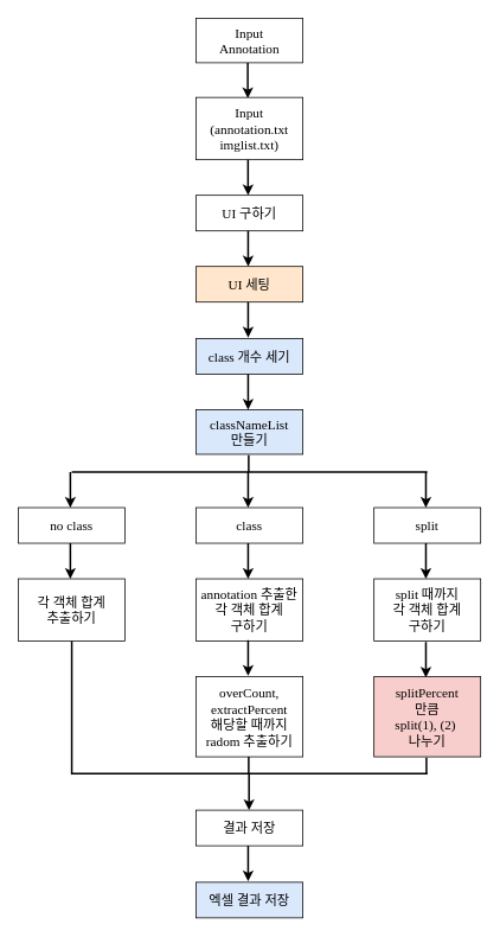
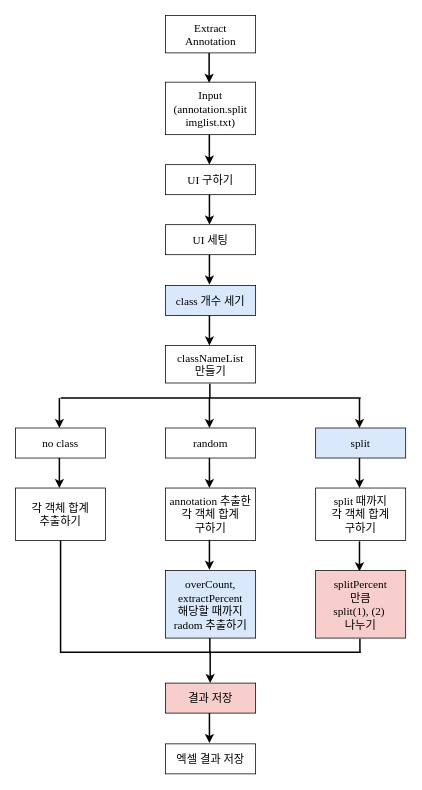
  <mxCell id="0" />
  <mxCell id="1" parent="0" />
- <mxCell id="2" value="&lt;font face=&quot;맑은 고딕&quot;&gt;&lt;span style=&quot;font-size: 15px&quot;&gt;Input &lt;br&gt;Annotation&lt;/span&gt;&lt;/font&gt;" style="rounded=0;whiteSpace=wrap;html=1;" parent="1" vertex="1"><mxGeometry x="220" y="20" width="120" height="50" as="geometry" /></mxCell>
+ <mxCell id="2" value="&lt;font face=&quot;맑은 고딕&quot;&gt;&lt;span style=&quot;font-size: 15px&quot;&gt;Extract &lt;br&gt;Annotation&lt;/span&gt;&lt;/font&gt;" style="rounded=0;whiteSpace=wrap;html=1;" parent="1" vertex="1"><mxGeometry x="220" y="20" width="120" height="50" as="geometry" /></mxCell>
  <mxCell id="3" value="" style="endArrow=classic;html=1;rounded=0;fontSize=15;strokeWidth=2;" parent="1" edge="1"><mxGeometry width="50" height="50" relative="1" as="geometry"><mxPoint x="278" y="70" as="sourcePoint" /><mxPoint x="278" y="110" as="targetPoint" /></mxGeometry></mxCell>
- <mxCell id="4" value="&lt;font face=&quot;맑은 고딕&quot;&gt;&lt;span style=&quot;font-size: 15px&quot;&gt;Input&lt;br&gt;(annotation.txt&lt;br&gt;imglist.txt)&lt;br&gt;&lt;/span&gt;&lt;/font&gt;" style="rounded=0;whiteSpace=wrap;html=1;" parent="1" vertex="1"><mxGeometry x="220" y="109" width="120" height="70" as="geometry" /></mxCell>
+ <mxCell id="4" value="&lt;font face=&quot;맑은 고딕&quot;&gt;&lt;span style=&quot;font-size: 15px&quot;&gt;Input&lt;br&gt;(annotation.split&lt;br&gt;imglist.txt)&lt;br&gt;&lt;/span&gt;&lt;/font&gt;" style="rounded=0;whiteSpace=wrap;html=1;" parent="1" vertex="1"><mxGeometry x="220" y="109" width="120" height="70" as="geometry" /></mxCell>
  <mxCell id="5" value="" style="endArrow=classic;html=1;rounded=0;fontSize=15;strokeWidth=2;" parent="1" edge="1"><mxGeometry width="50" height="50" relative="1" as="geometry"><mxPoint x="278.29" y="179" as="sourcePoint" /><mxPoint x="278.29" y="219" as="targetPoint" /></mxGeometry></mxCell>
  <mxCell id="6" value="&lt;font face=&quot;맑은 고딕&quot;&gt;&lt;span style=&quot;font-size: 15px&quot;&gt;&lt;font style=&quot;vertical-align: inherit&quot;&gt;&lt;font style=&quot;vertical-align: inherit&quot;&gt;UI 구하기&lt;/font&gt;&lt;/font&gt;&lt;/span&gt;&lt;/font&gt;" style="rounded=0;whiteSpace=wrap;html=1;" parent="1" vertex="1"><mxGeometry x="220" y="219" width="120" height="40" as="geometry" /></mxCell>
  <mxCell id="7" value="" style="endArrow=classic;html=1;rounded=0;fontSize=15;strokeWidth=2;" parent="1" edge="1"><mxGeometry width="50" height="50" relative="1" as="geometry"><mxPoint x="278.41" y="259" as="sourcePoint" /><mxPoint x="278.41" y="299" as="targetPoint" /></mxGeometry></mxCell>
- <mxCell id="8" value="&lt;font face=&quot;맑은 고딕&quot;&gt;&lt;span style=&quot;font-size: 15px&quot;&gt;&lt;font style=&quot;vertical-align: inherit&quot;&gt;&lt;font style=&quot;vertical-align: inherit&quot;&gt;UI 세팅&lt;/font&gt;&lt;/font&gt;&lt;/span&gt;&lt;/font&gt;" style="rounded=0;whiteSpace=wrap;html=1;fillColor=#ffe6cc;" parent="1" vertex="1"><mxGeometry x="220" y="299" width="120" height="40" as="geometry" /></mxCell>
+ <mxCell id="8" value="&lt;font face=&quot;맑은 고딕&quot;&gt;&lt;span style=&quot;font-size: 15px&quot;&gt;&lt;font style=&quot;vertical-align: inherit&quot;&gt;&lt;font style=&quot;vertical-align: inherit&quot;&gt;UI 세팅&lt;/font&gt;&lt;/font&gt;&lt;/span&gt;&lt;/font&gt;" style="rounded=0;whiteSpace=wrap;html=1;" parent="1" vertex="1"><mxGeometry x="220" y="299" width="120" height="40" as="geometry" /></mxCell>
  <mxCell id="9" value="" style="endArrow=classic;html=1;rounded=0;fontSize=15;strokeWidth=2;" parent="1" edge="1"><mxGeometry width="50" height="50" relative="1" as="geometry"><mxPoint x="278.41" y="339" as="sourcePoint" /><mxPoint x="278.41" y="379" as="targetPoint" /></mxGeometry></mxCell>
  <mxCell id="10" value="&lt;font face=&quot;맑은 고딕&quot;&gt;&lt;span style=&quot;font-size: 15px&quot;&gt;&lt;font style=&quot;vertical-align: inherit&quot;&gt;&lt;font style=&quot;vertical-align: inherit&quot;&gt;class 개수 세기&lt;/font&gt;&lt;/font&gt;&lt;/span&gt;&lt;/font&gt;" style="rounded=0;whiteSpace=wrap;html=1;fillColor=#dae8fc;" parent="1" vertex="1"><mxGeometry x="220" y="380" width="120" height="40" as="geometry" /></mxCell>
  <mxCell id="11" value="" style="endArrow=classic;html=1;rounded=0;fontSize=15;strokeWidth=2;" parent="1" edge="1"><mxGeometry width="50" height="50" relative="1" as="geometry"><mxPoint x="278.41" y="420" as="sourcePoint" /><mxPoint x="278.41" y="460" as="targetPoint" /></mxGeometry></mxCell>
- <mxCell id="12" value="&lt;font face=&quot;맑은 고딕&quot;&gt;&lt;span style=&quot;font-size: 15px&quot;&gt;classNameList &lt;br&gt;만들기&lt;/span&gt;&lt;/font&gt;" style="rounded=0;whiteSpace=wrap;html=1;fillColor=#dae8fc;" parent="1" vertex="1"><mxGeometry x="220" y="460" width="120" height="50" as="geometry" /></mxCell>
+ <mxCell id="12" value="&lt;font face=&quot;맑은 고딕&quot;&gt;&lt;span style=&quot;font-size: 15px&quot;&gt;classNameList &lt;br&gt;만들기&lt;/span&gt;&lt;/font&gt;" style="rounded=0;whiteSpace=wrap;html=1;" parent="1" vertex="1"><mxGeometry x="220" y="460" width="120" height="50" as="geometry" /></mxCell>
  <mxCell id="13" value="" style="endArrow=none;html=1;rounded=0;strokeWidth=2;" parent="1" edge="1"><mxGeometry width="50" height="50" relative="1" as="geometry"><mxPoint x="279" y="530" as="sourcePoint" /><mxPoint x="279" y="511" as="targetPoint" /></mxGeometry></mxCell>
  <mxCell id="14" value="" style="endArrow=none;html=1;rounded=0;strokeWidth=2;" parent="1" edge="1"><mxGeometry width="50" height="50" relative="1" as="geometry"><mxPoint x="80" y="530" as="sourcePoint" /><mxPoint x="480" y="530" as="targetPoint" /></mxGeometry></mxCell>
  <mxCell id="15" value="" style="endArrow=classic;html=1;rounded=0;fontSize=15;strokeWidth=2;" parent="1" edge="1"><mxGeometry width="50" height="50" relative="1" as="geometry"><mxPoint x="278.41" y="530" as="sourcePoint" /><mxPoint x="278.41" y="570" as="targetPoint" /></mxGeometry></mxCell>
- <mxCell id="16" value="&lt;font face=&quot;맑은 고딕&quot;&gt;&lt;span style=&quot;font-size: 15px&quot;&gt;&lt;font style=&quot;vertical-align: inherit&quot;&gt;&lt;font style=&quot;vertical-align: inherit&quot;&gt;class&lt;/font&gt;&lt;/font&gt;&lt;/span&gt;&lt;/font&gt;" style="rounded=0;whiteSpace=wrap;html=1;" parent="1" vertex="1"><mxGeometry x="220" y="570" width="120" height="40" as="geometry" /></mxCell>
+ <mxCell id="16" value="&lt;font face=&quot;맑은 고딕&quot;&gt;&lt;span style=&quot;font-size: 15px&quot;&gt;&lt;font style=&quot;vertical-align: inherit&quot;&gt;&lt;font style=&quot;vertical-align: inherit&quot;&gt;random&lt;/font&gt;&lt;/font&gt;&lt;/span&gt;&lt;/font&gt;" style="rounded=0;whiteSpace=wrap;html=1;" parent="1" vertex="1"><mxGeometry x="220" y="570" width="120" height="40" as="geometry" /></mxCell>
  <mxCell id="17" value="" style="endArrow=classic;html=1;rounded=0;fontSize=15;strokeWidth=2;" parent="1" edge="1"><mxGeometry width="50" height="50" relative="1" as="geometry"><mxPoint x="278.41" y="610" as="sourcePoint" /><mxPoint x="278.41" y="650" as="targetPoint" /></mxGeometry></mxCell>
  <mxCell id="18" value="" style="endArrow=classic;html=1;rounded=0;fontSize=15;strokeWidth=2;" parent="1" edge="1"><mxGeometry width="50" height="50" relative="1" as="geometry"><mxPoint x="478.41" y="530" as="sourcePoint" /><mxPoint x="478.41" y="570" as="targetPoint" /></mxGeometry></mxCell>
- <mxCell id="19" value="&lt;font face=&quot;맑은 고딕&quot;&gt;&lt;span style=&quot;font-size: 15px&quot;&gt;&lt;font style=&quot;vertical-align: inherit&quot;&gt;&lt;font style=&quot;vertical-align: inherit&quot;&gt;split&lt;/font&gt;&lt;/font&gt;&lt;/span&gt;&lt;/font&gt;" style="rounded=0;whiteSpace=wrap;html=1;" parent="1" vertex="1"><mxGeometry x="420" y="570" width="120" height="40" as="geometry" /></mxCell>
+ <mxCell id="19" value="&lt;font face=&quot;맑은 고딕&quot;&gt;&lt;span style=&quot;font-size: 15px&quot;&gt;&lt;font style=&quot;vertical-align: inherit&quot;&gt;&lt;font style=&quot;vertical-align: inherit&quot;&gt;split&lt;/font&gt;&lt;/font&gt;&lt;/span&gt;&lt;/font&gt;" style="rounded=0;whiteSpace=wrap;html=1;fillColor=#dae8fc;" parent="1" vertex="1"><mxGeometry x="420" y="570" width="120" height="40" as="geometry" /></mxCell>
  <mxCell id="20" value="" style="endArrow=classic;html=1;rounded=0;fontSize=15;strokeWidth=2;" parent="1" edge="1"><mxGeometry width="50" height="50" relative="1" as="geometry"><mxPoint x="478.41" y="610" as="sourcePoint" /><mxPoint x="478.41" y="650" as="targetPoint" /></mxGeometry></mxCell>
  <mxCell id="21" value="&lt;font face=&quot;맑은 고딕&quot;&gt;&lt;span style=&quot;font-size: 15px&quot;&gt;annotation 추출한&lt;br&gt;각 객체 합계&lt;br&gt;구하기&lt;br&gt;&lt;/span&gt;&lt;/font&gt;" style="rounded=0;whiteSpace=wrap;html=1;" parent="1" vertex="1"><mxGeometry x="220" y="650" width="120" height="70" as="geometry" /></mxCell>
  <mxCell id="22" value="" style="endArrow=classic;html=1;rounded=0;fontSize=15;strokeWidth=2;" parent="1" edge="1"><mxGeometry width="50" height="50" relative="1" as="geometry"><mxPoint x="278.41" y="719" as="sourcePoint" /><mxPoint x="278.41" y="759" as="targetPoint" /></mxGeometry></mxCell>
  <mxCell id="23" value="&lt;font face=&quot;맑은 고딕&quot;&gt;&lt;span style=&quot;font-size: 15px&quot;&gt;split 때까지&lt;br&gt;각 객체 합계&lt;br&gt;구하기&lt;br&gt;&lt;/span&gt;&lt;/font&gt;" style="rounded=0;whiteSpace=wrap;html=1;" parent="1" vertex="1"><mxGeometry x="420" y="650" width="120" height="70" as="geometry" /></mxCell>
  <mxCell id="24" value="" style="endArrow=classic;html=1;rounded=0;fontSize=15;strokeWidth=2;" parent="1" edge="1"><mxGeometry width="50" height="50" relative="1" as="geometry"><mxPoint x="478.41" y="721" as="sourcePoint" /><mxPoint x="478.41" y="761" as="targetPoint" /></mxGeometry></mxCell>
- <mxCell id="25" value="&lt;font face=&quot;맑은 고딕&quot;&gt;&lt;span style=&quot;font-size: 15px&quot;&gt;overCount,&lt;br&gt;extractPercent&lt;br&gt;해당할 때까지&lt;br&gt;radom 추출하기&lt;br&gt;&lt;/span&gt;&lt;/font&gt;" style="rounded=0;whiteSpace=wrap;html=1;" parent="1" vertex="1"><mxGeometry x="220" y="760" width="120" height="90" as="geometry" /></mxCell>
+ <mxCell id="25" value="&lt;font face=&quot;맑은 고딕&quot;&gt;&lt;span style=&quot;font-size: 15px&quot;&gt;overCount,&lt;br&gt;extractPercent&lt;br&gt;해당할 때까지&lt;br&gt;radom 추출하기&lt;br&gt;&lt;/span&gt;&lt;/font&gt;" style="rounded=0;whiteSpace=wrap;html=1;fillColor=#dae8fc;" parent="1" vertex="1"><mxGeometry x="220" y="760" width="120" height="90" as="geometry" /></mxCell>
  <mxCell id="26" value="&lt;font face=&quot;맑은 고딕&quot;&gt;&lt;span style=&quot;font-size: 15px&quot;&gt;splitPercent&lt;br&gt;만큼&lt;br&gt;split(1), (2)&amp;nbsp;&lt;br&gt;나누기&lt;br&gt;&lt;/span&gt;&lt;/font&gt;" style="rounded=0;whiteSpace=wrap;html=1;fillColor=#f8cecc;" parent="1" vertex="1"><mxGeometry x="420" y="760" width="120" height="90" as="geometry" /></mxCell>
  <mxCell id="27" value="" style="endArrow=none;html=1;rounded=0;strokeWidth=2;" parent="1" edge="1"><mxGeometry width="50" height="50" relative="1" as="geometry"><mxPoint x="279" y="869" as="sourcePoint" /><mxPoint x="279" y="850" as="targetPoint" /></mxGeometry></mxCell>
  <mxCell id="28" value="" style="endArrow=none;html=1;rounded=0;strokeWidth=2;" parent="1" edge="1"><mxGeometry width="50" height="50" relative="1" as="geometry"><mxPoint x="80" y="869" as="sourcePoint" /><mxPoint x="480" y="869" as="targetPoint" /></mxGeometry></mxCell>
  <mxCell id="29" value="" style="endArrow=none;html=1;rounded=0;strokeWidth=2;" parent="1" edge="1"><mxGeometry width="50" height="50" relative="1" as="geometry"><mxPoint x="479" y="870" as="sourcePoint" /><mxPoint x="479" y="851" as="targetPoint" /></mxGeometry></mxCell>
  <mxCell id="30" value="" style="endArrow=classic;html=1;rounded=0;fontSize=15;strokeWidth=2;" parent="1" edge="1"><mxGeometry width="50" height="50" relative="1" as="geometry"><mxPoint x="279.41" y="870" as="sourcePoint" /><mxPoint x="279.41" y="910" as="targetPoint" /></mxGeometry></mxCell>
- <mxCell id="31" value="&lt;font face=&quot;맑은 고딕&quot;&gt;&lt;span style=&quot;font-size: 15px&quot;&gt;&lt;font style=&quot;vertical-align: inherit&quot;&gt;&lt;font style=&quot;vertical-align: inherit&quot;&gt;결과 저장&lt;/font&gt;&lt;/font&gt;&lt;/span&gt;&lt;/font&gt;" style="rounded=0;whiteSpace=wrap;html=1;" parent="1" vertex="1"><mxGeometry x="220" y="910" width="120" height="40" as="geometry" /></mxCell>
+ <mxCell id="31" value="&lt;font face=&quot;맑은 고딕&quot;&gt;&lt;span style=&quot;font-size: 15px&quot;&gt;&lt;font style=&quot;vertical-align: inherit&quot;&gt;&lt;font style=&quot;vertical-align: inherit&quot;&gt;결과 저장&lt;/font&gt;&lt;/font&gt;&lt;/span&gt;&lt;/font&gt;" style="rounded=0;whiteSpace=wrap;html=1;fillColor=#f8cecc;" parent="1" vertex="1"><mxGeometry x="220" y="910" width="120" height="40" as="geometry" /></mxCell>
  <mxCell id="32" value="" style="endArrow=classic;html=1;rounded=0;fontSize=15;strokeWidth=2;" parent="1" edge="1"><mxGeometry width="50" height="50" relative="1" as="geometry"><mxPoint x="278.41" y="950" as="sourcePoint" /><mxPoint x="278.41" y="990" as="targetPoint" /></mxGeometry></mxCell>
- <mxCell id="33" value="&lt;font face=&quot;맑은 고딕&quot;&gt;&lt;span style=&quot;font-size: 15px&quot;&gt;&lt;font style=&quot;vertical-align: inherit&quot;&gt;&lt;font style=&quot;vertical-align: inherit&quot;&gt;엑셀 결과 저장&lt;/font&gt;&lt;/font&gt;&lt;/span&gt;&lt;/font&gt;" style="rounded=0;whiteSpace=wrap;html=1;fillColor=#dae8fc;" parent="1" vertex="1"><mxGeometry x="220" y="991" width="120" height="40" as="geometry" /></mxCell>
+ <mxCell id="33" value="&lt;font face=&quot;맑은 고딕&quot;&gt;&lt;span style=&quot;font-size: 15px&quot;&gt;&lt;font style=&quot;vertical-align: inherit&quot;&gt;&lt;font style=&quot;vertical-align: inherit&quot;&gt;엑셀 결과 저장&lt;/font&gt;&lt;/font&gt;&lt;/span&gt;&lt;/font&gt;" style="rounded=0;whiteSpace=wrap;html=1;" parent="1" vertex="1"><mxGeometry x="220" y="991" width="120" height="40" as="geometry" /></mxCell>
  <mxCell id="34" value="" style="endArrow=classic;html=1;rounded=0;fontSize=15;strokeWidth=2;" edge="1" parent="1"><mxGeometry width="50" height="50" relative="1" as="geometry"><mxPoint x="78.41" y="530" as="sourcePoint" /><mxPoint x="78.41" y="570" as="targetPoint" /></mxGeometry></mxCell>
  <mxCell id="35" value="&lt;font face=&quot;맑은 고딕&quot;&gt;&lt;span style=&quot;font-size: 15px&quot;&gt;no class&lt;/span&gt;&lt;/font&gt;" style="rounded=0;whiteSpace=wrap;html=1;" vertex="1" parent="1"><mxGeometry x="20" y="570" width="120" height="40" as="geometry" /></mxCell>
  <mxCell id="36" value="" style="endArrow=classic;html=1;rounded=0;fontSize=15;strokeWidth=2;" edge="1" parent="1"><mxGeometry width="50" height="50" relative="1" as="geometry"><mxPoint x="78.41" y="610" as="sourcePoint" /><mxPoint x="78.41" y="650" as="targetPoint" /></mxGeometry></mxCell>
  <mxCell id="37" value="&lt;font face=&quot;맑은 고딕&quot;&gt;&lt;span style=&quot;font-size: 15px&quot;&gt;각 객체 합계&lt;br&gt;추출하기&lt;br&gt;&lt;/span&gt;&lt;/font&gt;" style="rounded=0;whiteSpace=wrap;html=1;" vertex="1" parent="1"><mxGeometry x="20" y="650" width="120" height="70" as="geometry" /></mxCell>
  <mxCell id="38" value="" style="endArrow=none;html=1;rounded=0;strokeWidth=2;entryX=0.5;entryY=1;entryDx=0;entryDy=0;" edge="1" parent="1" target="37"><mxGeometry width="50" height="50" relative="1" as="geometry"><mxPoint x="80" y="870" as="sourcePoint" /><mxPoint x="79" y="851" as="targetPoint" /></mxGeometry></mxCell>
